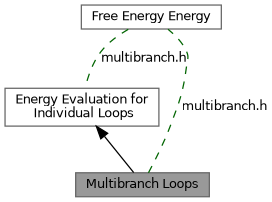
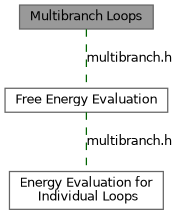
  digraph {
    rankdir=TB
    node [color=grey40 fillcolor=white fontname=Helvetica fontsize=10 shape=box style=filled]
    edge [color=darkgreen dir=none fontname=Helvetica fontsize=10 labelfontname=Helvetica labelfontsize=10 shape=plaintext style=dashed]
-   n1 [height=0.2 label="Free Energy Energy" width=0.4]
+   n1 [height=0.2 label="Free Energy Evaluation" width=0.4]
    n2 [height=0.2 label="Energy Evaluation for\l Individual Loops" width=0.4]
    n3 [color=gray40 fillcolor=grey60 fontcolor=black height=0.2 label="Multibranch Loops" width=0.4]
    n1 -> n2 [label="multibranch.h"]
-   n2 -> n3 [dir=back style=solid color=""]
    n3 -> n1 [label="multibranch.h"]
  }
